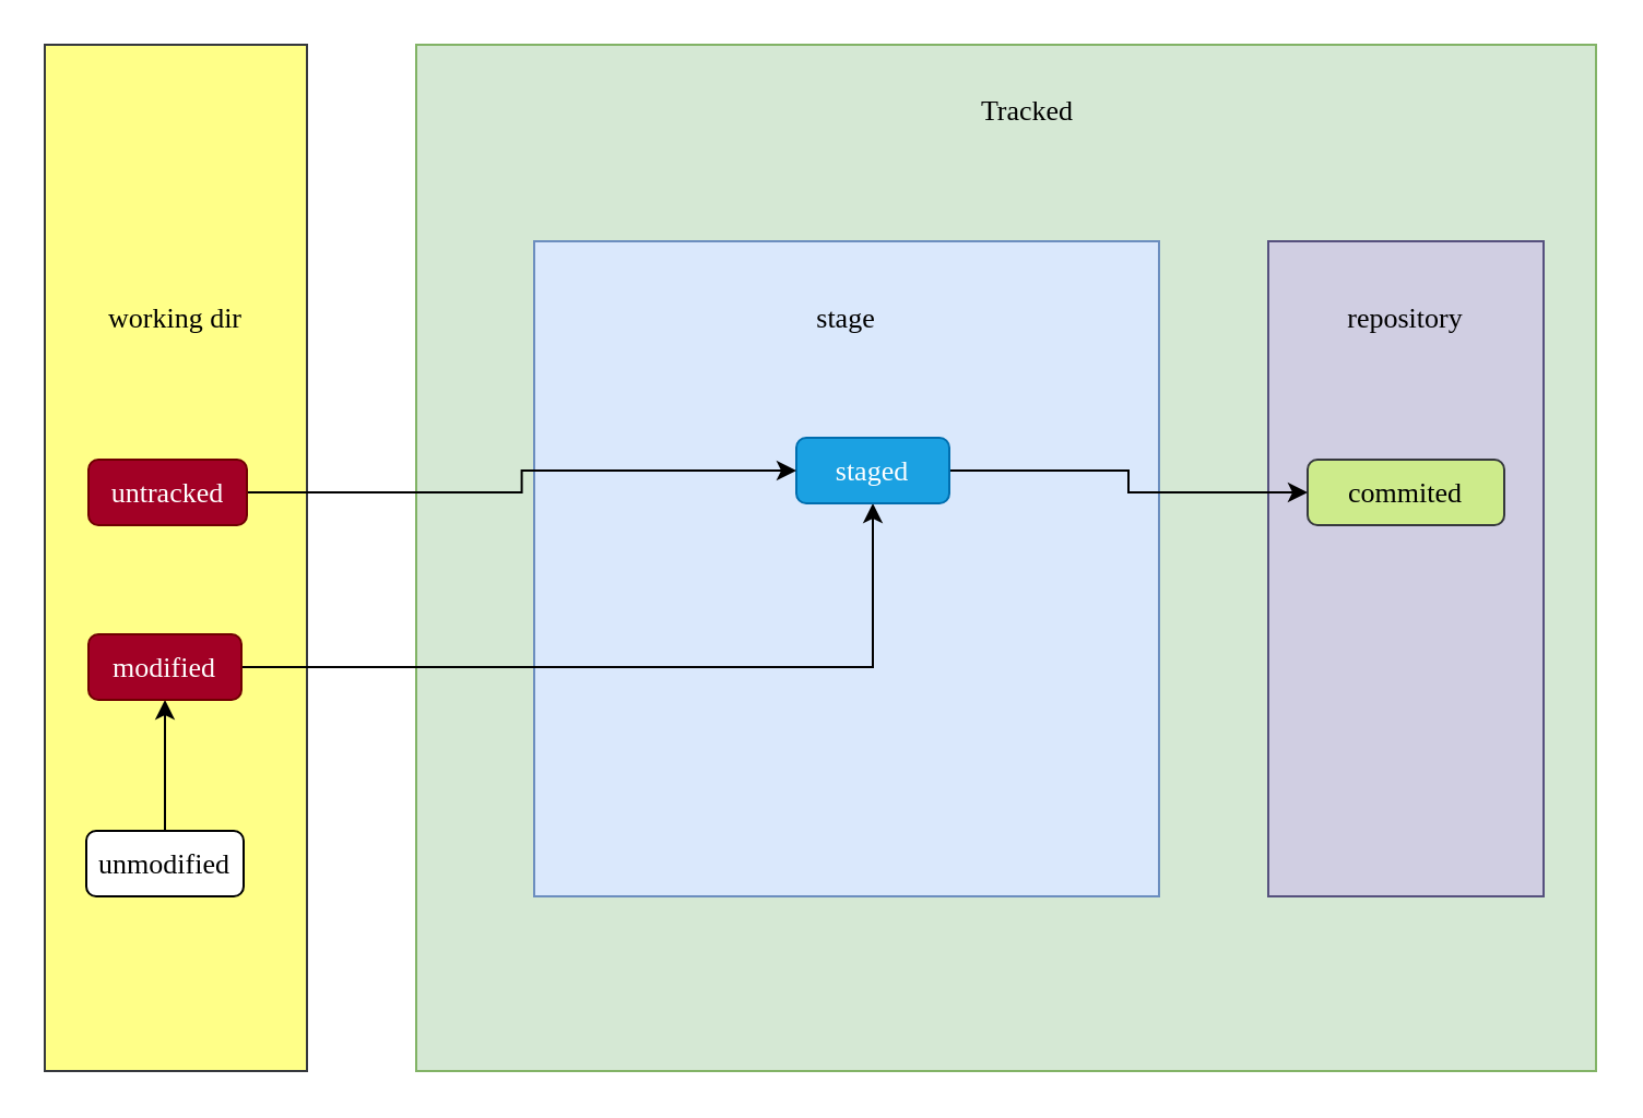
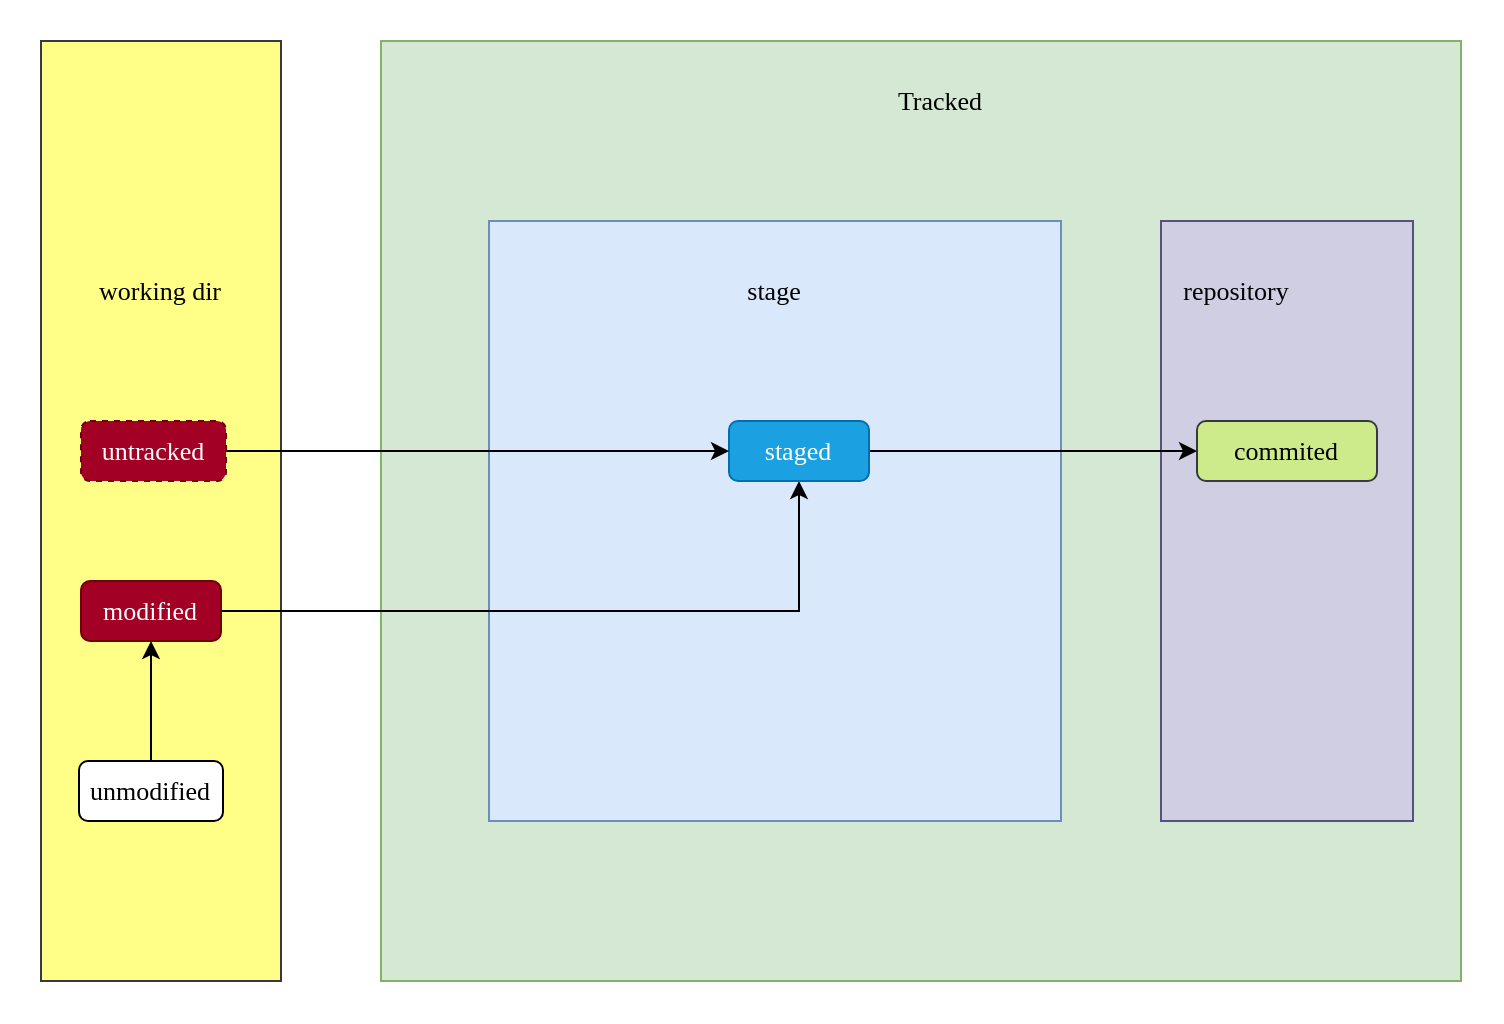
  <mxCell id="0" />
  <mxCell id="1" parent="0" />
  <mxCell id="2" value="" style="rounded=0;whiteSpace=wrap;html=1;fillColor=#d5e8d4;strokeColor=#82b366;fontSize=13;fontFamily=Comic Sans MS;" vertex="1" parent="1"><mxGeometry x="190" y="20" width="540" height="470" as="geometry" /></mxCell>
  <mxCell id="3" value="Tracked" style="text;html=1;strokeColor=none;fillColor=none;align=center;verticalAlign=middle;whiteSpace=wrap;rounded=0;fontSize=13;fontFamily=Comic Sans MS;" vertex="1" parent="1"><mxGeometry x="440" y="35" width="60" height="30" as="geometry" /></mxCell>
  <mxCell id="4" value="" style="rounded=0;whiteSpace=wrap;html=1;fillColor=#ffff88;strokeColor=#36393d;fontSize=13;fontFamily=Comic Sans MS;" vertex="1" parent="1"><mxGeometry x="20" y="20" width="120" height="470" as="geometry" /></mxCell>
  <mxCell id="5" value="" style="rounded=0;whiteSpace=wrap;html=1;fillColor=#dae8fc;strokeColor=#6c8ebf;fontSize=13;fontFamily=Comic Sans MS;" vertex="1" parent="1"><mxGeometry x="244" y="110" width="286" height="300" as="geometry" /></mxCell>
  <mxCell id="6" value="" style="rounded=0;whiteSpace=wrap;html=1;fillColor=#d0cee2;strokeColor=#56517e;fontSize=13;fontFamily=Comic Sans MS;" vertex="1" parent="1"><mxGeometry x="580" y="110" width="126" height="300" as="geometry" /></mxCell>
  <mxCell id="7" value="stage" style="text;html=1;strokeColor=none;fillColor=none;align=center;verticalAlign=middle;whiteSpace=wrap;rounded=0;fontSize=13;fontFamily=Comic Sans MS;" vertex="1" parent="1"><mxGeometry x="357" y="130" width="60" height="30" as="geometry" /></mxCell>
- <mxCell id="8" value="repository" style="text;html=1;strokeColor=none;fillColor=none;align=center;verticalAlign=middle;whiteSpace=wrap;rounded=0;fontSize=13;fontFamily=Comic Sans MS;" vertex="1" parent="1"><mxGeometry x="613" y="130" width="60" height="30" as="geometry" /></mxCell>
+ <mxCell id="8" value="repository" style="text;html=1;strokeColor=none;fillColor=none;align=center;verticalAlign=middle;whiteSpace=wrap;rounded=0;fontSize=13;fontFamily=Comic Sans MS;" vertex="1" parent="1"><mxGeometry x="588" y="130" width="60" height="30" as="geometry" /></mxCell>
  <mxCell id="9" value="working dir" style="text;html=1;strokeColor=none;fillColor=none;align=center;verticalAlign=middle;whiteSpace=wrap;rounded=0;fontSize=13;fontFamily=Comic Sans MS;" vertex="1" parent="1"><mxGeometry x="40" y="130" width="80" height="30" as="geometry" /></mxCell>
  <mxCell id="10" value="commited" style="rounded=1;whiteSpace=wrap;html=1;fillColor=#cdeb8b;strokeColor=#36393d;fontSize=13;fontFamily=Comic Sans MS;" vertex="1" parent="1"><mxGeometry x="598" y="210" width="90" height="30" as="geometry" /></mxCell>
  <mxCell id="11" value="" style="edgeStyle=orthogonalEdgeStyle;rounded=0;orthogonalLoop=1;jettySize=auto;html=1;fontSize=13;fontFamily=Comic Sans MS;" edge="1" parent="1" source="12" target="14"><mxGeometry relative="1" as="geometry" /></mxCell>
  <mxCell id="12" value="unmodified" style="rounded=1;whiteSpace=wrap;html=1;fontSize=13;fontFamily=Comic Sans MS;" vertex="1" parent="1"><mxGeometry x="39" y="380" width="72" height="30" as="geometry" /></mxCell>
  <mxCell id="13" style="edgeStyle=orthogonalEdgeStyle;rounded=0;orthogonalLoop=1;jettySize=auto;html=1;entryX=0.5;entryY=1;entryDx=0;entryDy=0;fontSize=13;fontFamily=Comic Sans MS;" edge="1" parent="1" source="14" target="16"><mxGeometry relative="1" as="geometry" /></mxCell>
  <mxCell id="14" value="modified" style="rounded=1;whiteSpace=wrap;html=1;fillColor=#a20025;fontColor=#ffffff;strokeColor=#6F0000;fontSize=13;fontFamily=Comic Sans MS;" vertex="1" parent="1"><mxGeometry x="40" y="290" width="70" height="30" as="geometry" /></mxCell>
  <mxCell id="15" style="edgeStyle=orthogonalEdgeStyle;rounded=0;orthogonalLoop=1;jettySize=auto;html=1;fontSize=13;fontFamily=Comic Sans MS;" edge="1" parent="1" source="16" target="10"><mxGeometry relative="1" as="geometry" /></mxCell>
- <mxCell id="16" value="staged" style="rounded=1;whiteSpace=wrap;html=1;fillColor=#1ba1e2;strokeColor=#006EAF;fontColor=#ffffff;fontSize=13;fontFamily=Comic Sans MS;" vertex="1" parent="1"><mxGeometry x="364" y="200" width="70" height="30" as="geometry" /></mxCell>
+ <mxCell id="16" value="staged" style="rounded=1;whiteSpace=wrap;html=1;fillColor=#1ba1e2;strokeColor=#006EAF;fontColor=#ffffff;fontSize=13;fontFamily=Comic Sans MS;" vertex="1" parent="1"><mxGeometry x="364" y="210" width="70" height="30" as="geometry" /></mxCell>
  <mxCell id="17" style="edgeStyle=orthogonalEdgeStyle;rounded=0;orthogonalLoop=1;jettySize=auto;html=1;fontSize=13;fontFamily=Comic Sans MS;" edge="1" parent="1" source="18" target="16"><mxGeometry relative="1" as="geometry" /></mxCell>
- <mxCell id="18" value="untracked" style="rounded=1;whiteSpace=wrap;html=1;fillColor=#a20025;fontColor=#ffffff;strokeColor=#6F0000;fontSize=13;fontFamily=Comic Sans MS;" vertex="1" parent="1"><mxGeometry x="40" y="210" width="72.5" height="30" as="geometry" /></mxCell>
+ <mxCell id="18" value="untracked" style="rounded=1;whiteSpace=wrap;html=1;fillColor=#a20025;fontColor=#ffffff;strokeColor=#6F0000;fontSize=13;fontFamily=Comic Sans MS;dashed=1;" vertex="1" parent="1"><mxGeometry x="40" y="210" width="72.5" height="30" as="geometry" /></mxCell>
